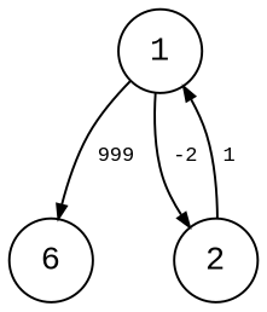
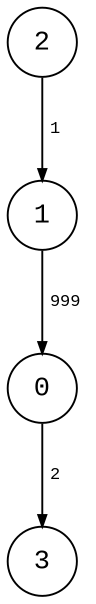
  digraph {
    fontname="Liberation Mono"
    normalize=true
    node [fixedsize=true fontname="Liberation Mono" shape=circle]
    edge [arrowsize=0.6 fontname="Liberation Mono" fontsize=9]
-   0 [width=0.5 label=6]
+   0 [width=0.5]
+   3 [width=0.5]
    1 [width=0.5]
    2 [width=0.5]
+   0 -> 3 [label=<             <table border="0" cellborder="0" cellspacing="2">                 <tr>                     <td>2</td>                 </tr>             </table>         >]
    1 -> 0 [label=<             <table border="0" cellborder="0" cellspacing="2">                 <tr>                     <td>999</td>                 </tr>             </table>         >]
-   1 -> 2 [label=<             <table border="0" cellborder="0" cellspacing="2">                 <tr>                     <td>-2</td>                 </tr>             </table>         >]
    2 -> 1 [label=<             <table border="0" cellborder="0" cellspacing="2">                 <tr>                     <td>1</td>                 </tr>             </table>         >]
  }
